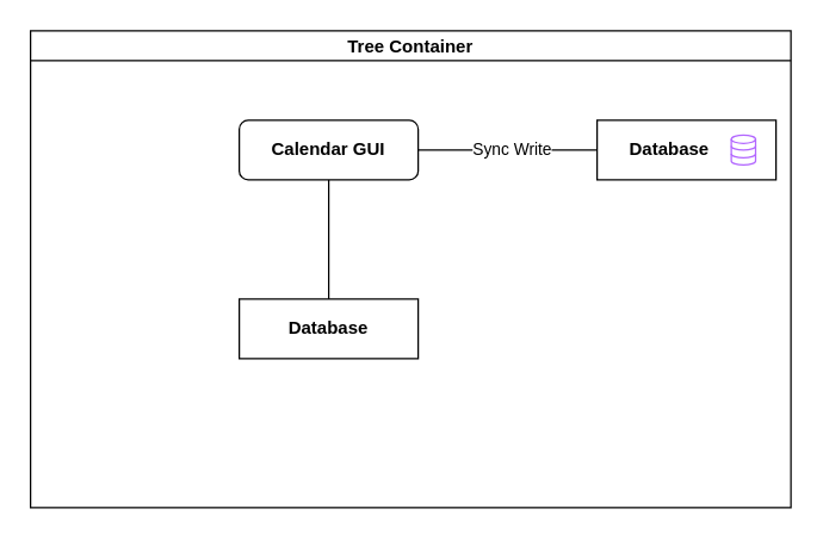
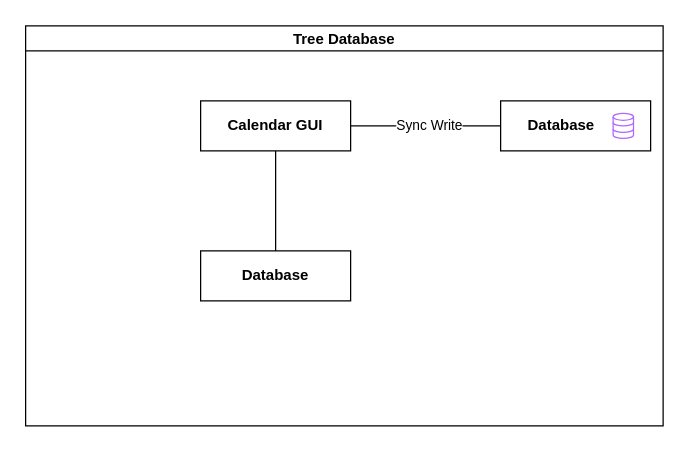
  <mxCell id="0" />
  <mxCell id="1" parent="0" />
- <mxCell id="2" value="Tree Container" style="swimlane;startSize=20;horizontal=1;containerType=tree;" vertex="1" parent="1"><mxGeometry x="20" y="20" width="510" height="320" as="geometry" /></mxCell>
+ <mxCell id="2" value="Tree Database" style="swimlane;startSize=20;horizontal=1;containerType=tree;" vertex="1" parent="1"><mxGeometry x="20" y="20" width="510" height="320" as="geometry" /></mxCell>
  <mxCell id="3" value="" style="edgeStyle=elbowEdgeStyle;elbow=vertical;sourcePerimeterSpacing=0;targetPerimeterSpacing=0;startArrow=none;endArrow=none;rounded=0;curved=0;" edge="1" parent="2" source="6" target="7"><mxGeometry relative="1" as="geometry" /></mxCell>
  <mxCell id="4" style="edgeStyle=elbowEdgeStyle;html=1;startArrow=none;endArrow=none;exitX=1;exitY=0.5;exitDx=0;exitDy=0;entryX=0;entryY=0.5;entryDx=0;entryDy=0;elbow=vertical;" edge="1" parent="2" source="6" target="9"><mxGeometry relative="1" as="geometry" /></mxCell>
  <mxCell id="5" value="Sync Write" style="edgeLabel;html=1;align=center;verticalAlign=middle;resizable=0;points=[];" vertex="1" connectable="0" parent="4"><mxGeometry x="-0.212" y="1" relative="1" as="geometry"><mxPoint x="15" as="offset" /></mxGeometry></mxCell>
- <mxCell id="6" value="&lt;b&gt;Calendar GUI&lt;/b&gt;" style="whiteSpace=wrap;html=1;treeFolding=1;treeMoving=1;newEdgeStyle={&quot;edgeStyle&quot;:&quot;elbowEdgeStyle&quot;,&quot;startArrow&quot;:&quot;none&quot;,&quot;endArrow&quot;:&quot;none&quot;};rounded=1;" vertex="1" parent="2"><mxGeometry x="140" y="60" width="120" height="40" as="geometry" /></mxCell>
+ <mxCell id="6" value="&lt;b&gt;Calendar GUI&lt;/b&gt;" style="whiteSpace=wrap;html=1;treeFolding=1;treeMoving=1;newEdgeStyle={&quot;edgeStyle&quot;:&quot;elbowEdgeStyle&quot;,&quot;startArrow&quot;:&quot;none&quot;,&quot;endArrow&quot;:&quot;none&quot;};" vertex="1" parent="2"><mxGeometry x="140" y="60" width="120" height="40" as="geometry" /></mxCell>
  <mxCell id="7" value="&lt;b&gt;Database&lt;/b&gt;" style="whiteSpace=wrap;html=1;treeFolding=1;treeMoving=1;newEdgeStyle={&quot;edgeStyle&quot;:&quot;elbowEdgeStyle&quot;,&quot;startArrow&quot;:&quot;none&quot;,&quot;endArrow&quot;:&quot;none&quot;};" vertex="1" parent="2"><mxGeometry x="140" y="180" width="120" height="40" as="geometry" /></mxCell>
  <mxCell id="8" value="" style="group" vertex="1" connectable="0" parent="2"><mxGeometry x="380" y="60" width="120" height="40" as="geometry" /></mxCell>
  <mxCell id="9" value="&lt;b&gt;&amp;nbsp; &amp;nbsp; &amp;nbsp; Database&lt;/b&gt;" style="whiteSpace=wrap;html=1;treeFolding=1;treeMoving=1;newEdgeStyle={&quot;edgeStyle&quot;:&quot;elbowEdgeStyle&quot;,&quot;startArrow&quot;:&quot;none&quot;,&quot;endArrow&quot;:&quot;none&quot;};align=left;" vertex="1" parent="8"><mxGeometry width="120" height="40" as="geometry" /></mxCell>
  <mxCell id="10" value="" style="html=1;verticalLabelPosition=bottom;align=center;labelBackgroundColor=#ffffff;verticalAlign=top;strokeWidth=1;strokeColor=#B266FF;shadow=0;dashed=0;shape=mxgraph.ios7.icons.data;" vertex="1" parent="8"><mxGeometry x="90" y="9.99" width="16.3" height="20.01" as="geometry" /></mxCell>
